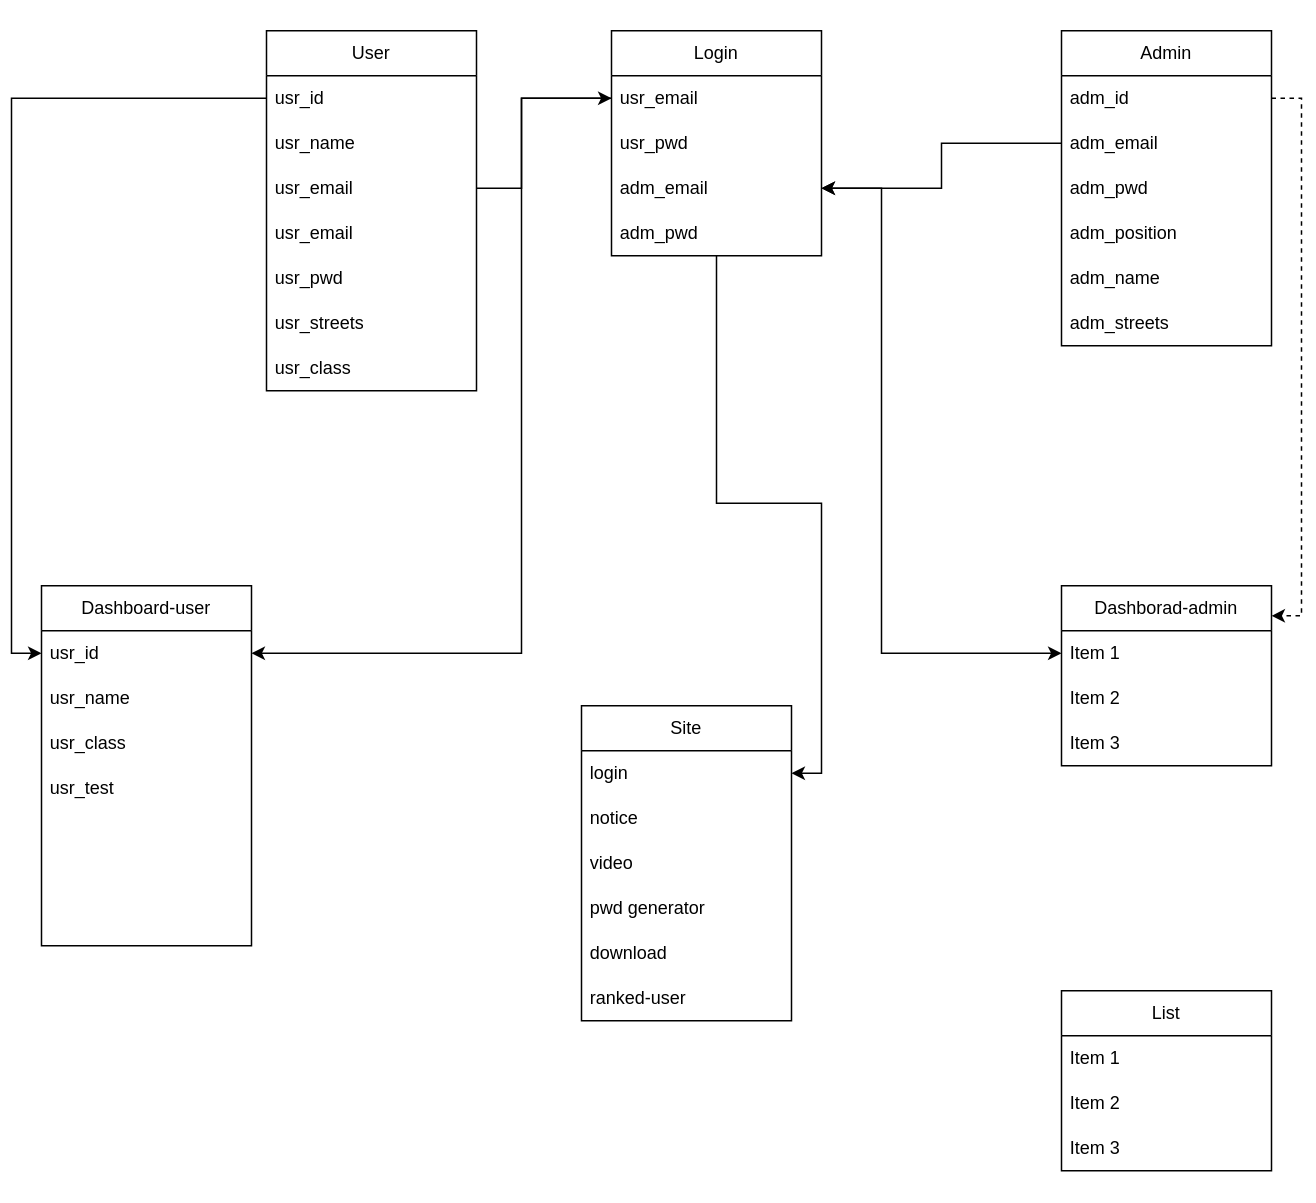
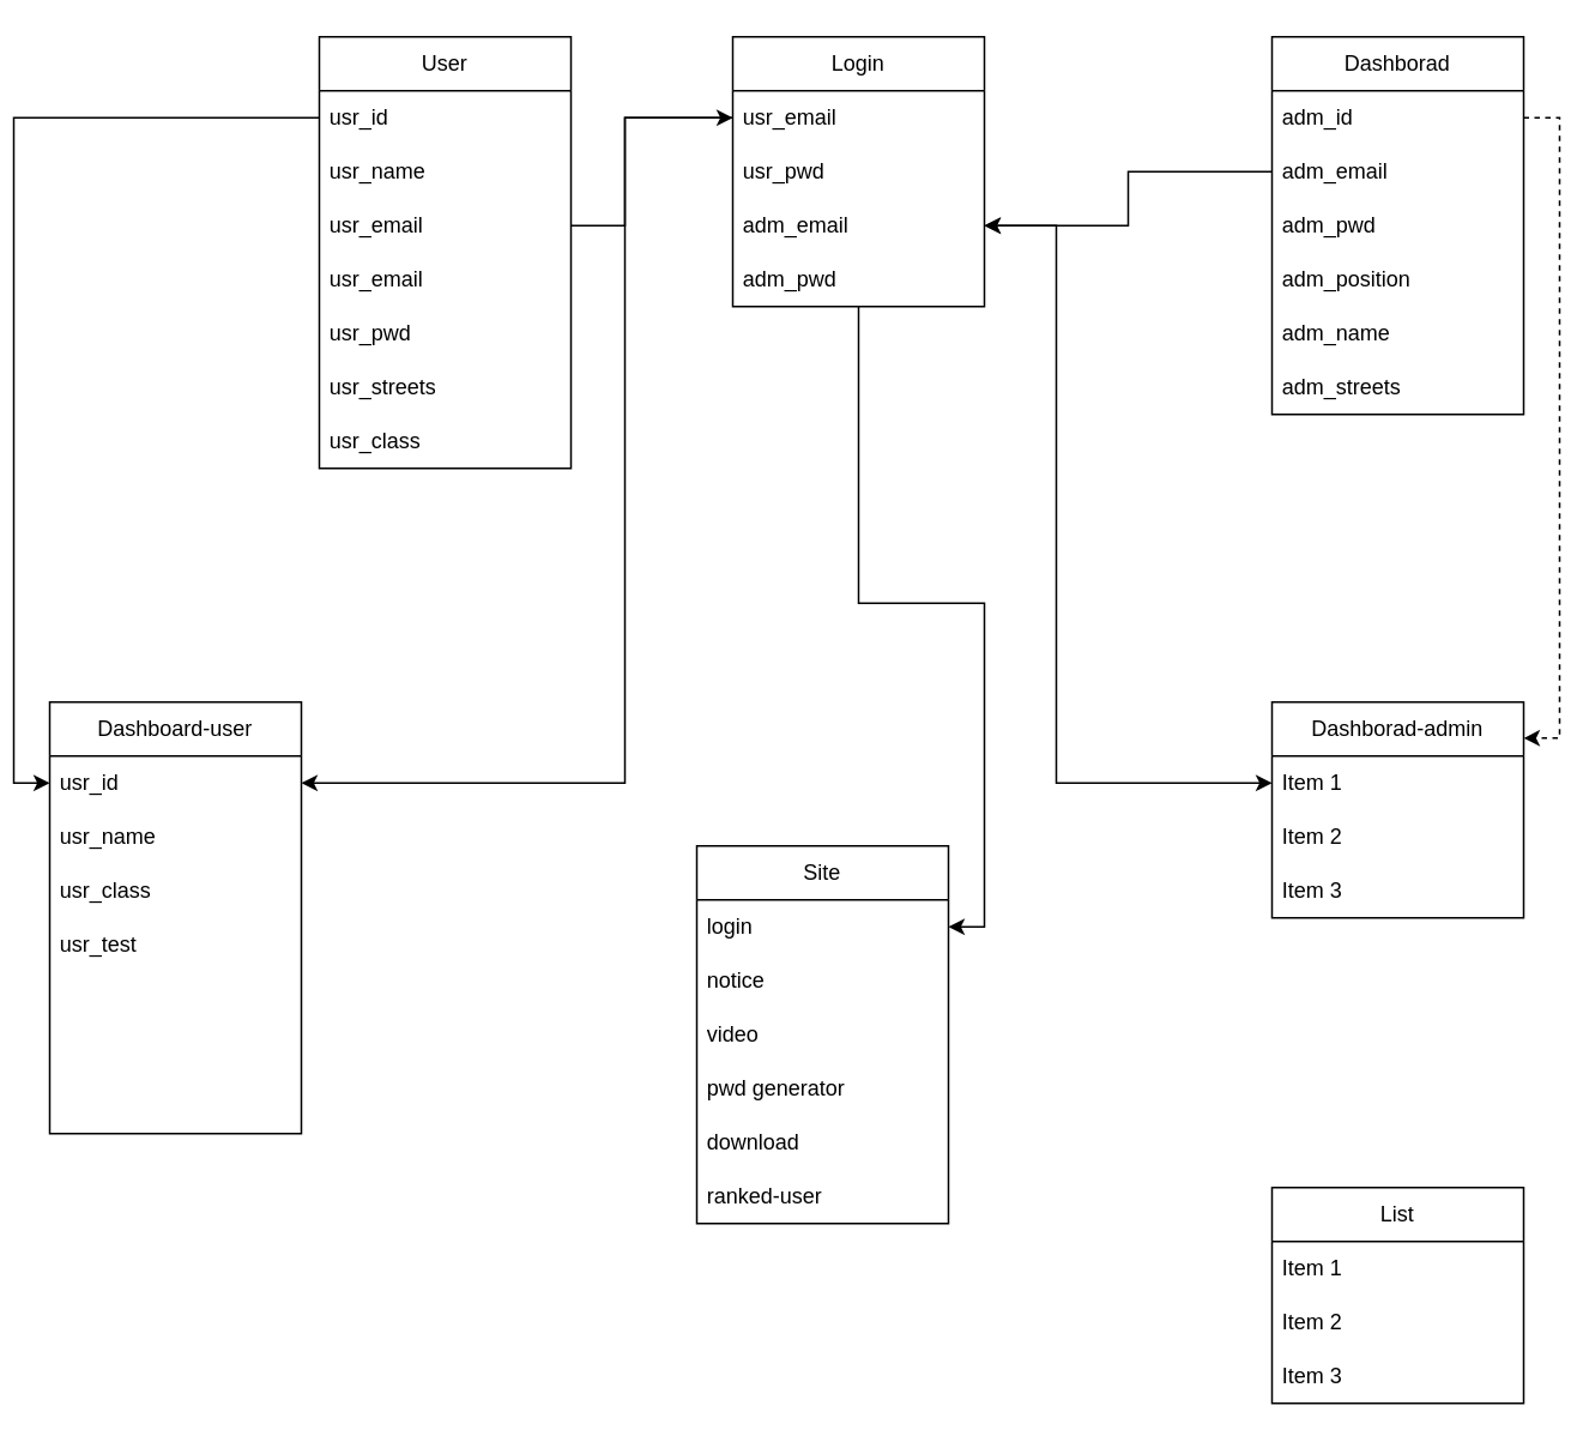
  <mxCell id="0" />
  <mxCell id="1" parent="0" />
  <mxCell id="2" value="User" style="swimlane;fontStyle=0;childLayout=stackLayout;horizontal=1;startSize=30;horizontalStack=0;resizeParent=1;resizeParentMax=0;resizeLast=0;collapsible=1;marginBottom=0;whiteSpace=wrap;html=1;" vertex="1" parent="1"><mxGeometry x="170" y="20" width="140" height="240" as="geometry" /></mxCell>
  <mxCell id="3" value="usr_id" style="text;strokeColor=none;fillColor=none;align=left;verticalAlign=middle;spacingLeft=4;spacingRight=4;overflow=hidden;points=[[0,0.5],[1,0.5]];portConstraint=eastwest;rotatable=0;whiteSpace=wrap;html=1;" vertex="1" parent="2"><mxGeometry y="30" width="140" height="30" as="geometry" /></mxCell>
  <mxCell id="4" value="usr_name" style="text;strokeColor=none;fillColor=none;align=left;verticalAlign=middle;spacingLeft=4;spacingRight=4;overflow=hidden;points=[[0,0.5],[1,0.5]];portConstraint=eastwest;rotatable=0;whiteSpace=wrap;html=1;" vertex="1" parent="2"><mxGeometry y="60" width="140" height="30" as="geometry" /></mxCell>
  <mxCell id="5" value="usr_email" style="text;strokeColor=none;fillColor=none;align=left;verticalAlign=middle;spacingLeft=4;spacingRight=4;overflow=hidden;points=[[0,0.5],[1,0.5]];portConstraint=eastwest;rotatable=0;whiteSpace=wrap;html=1;" vertex="1" parent="2"><mxGeometry y="90" width="140" height="30" as="geometry" /></mxCell>
  <mxCell id="6" value="usr_email" style="text;strokeColor=none;fillColor=none;align=left;verticalAlign=middle;spacingLeft=4;spacingRight=4;overflow=hidden;points=[[0,0.5],[1,0.5]];portConstraint=eastwest;rotatable=0;whiteSpace=wrap;html=1;" vertex="1" parent="2"><mxGeometry y="120" width="140" height="30" as="geometry" /></mxCell>
  <mxCell id="7" value="usr_pwd" style="text;strokeColor=none;fillColor=none;align=left;verticalAlign=middle;spacingLeft=4;spacingRight=4;overflow=hidden;points=[[0,0.5],[1,0.5]];portConstraint=eastwest;rotatable=0;whiteSpace=wrap;html=1;" vertex="1" parent="2"><mxGeometry y="150" width="140" height="30" as="geometry" /></mxCell>
  <mxCell id="8" value="usr_streets" style="text;strokeColor=none;fillColor=none;align=left;verticalAlign=middle;spacingLeft=4;spacingRight=4;overflow=hidden;points=[[0,0.5],[1,0.5]];portConstraint=eastwest;rotatable=0;whiteSpace=wrap;html=1;" vertex="1" parent="2"><mxGeometry y="180" width="140" height="30" as="geometry" /></mxCell>
  <mxCell id="9" value="usr_class" style="text;strokeColor=none;fillColor=none;align=left;verticalAlign=middle;spacingLeft=4;spacingRight=4;overflow=hidden;points=[[0,0.5],[1,0.5]];portConstraint=eastwest;rotatable=0;whiteSpace=wrap;html=1;" vertex="1" parent="2"><mxGeometry y="210" width="140" height="30" as="geometry" /></mxCell>
  <mxCell id="10" style="edgeStyle=orthogonalEdgeStyle;rounded=0;orthogonalLoop=1;jettySize=auto;html=1;" edge="1" parent="1" source="11" target="17"><mxGeometry relative="1" as="geometry" /></mxCell>
  <mxCell id="11" value="Login" style="swimlane;fontStyle=0;childLayout=stackLayout;horizontal=1;startSize=30;horizontalStack=0;resizeParent=1;resizeParentMax=0;resizeLast=0;collapsible=1;marginBottom=0;whiteSpace=wrap;html=1;" vertex="1" parent="1"><mxGeometry x="400" y="20" width="140" height="150" as="geometry" /></mxCell>
  <mxCell id="12" value="usr_email" style="text;strokeColor=none;fillColor=none;align=left;verticalAlign=middle;spacingLeft=4;spacingRight=4;overflow=hidden;points=[[0,0.5],[1,0.5]];portConstraint=eastwest;rotatable=0;whiteSpace=wrap;html=1;" vertex="1" parent="11"><mxGeometry y="30" width="140" height="30" as="geometry" /></mxCell>
  <mxCell id="13" value="usr_pwd" style="text;strokeColor=none;fillColor=none;align=left;verticalAlign=middle;spacingLeft=4;spacingRight=4;overflow=hidden;points=[[0,0.5],[1,0.5]];portConstraint=eastwest;rotatable=0;whiteSpace=wrap;html=1;" vertex="1" parent="11"><mxGeometry y="60" width="140" height="30" as="geometry" /></mxCell>
  <mxCell id="14" value="adm_email" style="text;strokeColor=none;fillColor=none;align=left;verticalAlign=middle;spacingLeft=4;spacingRight=4;overflow=hidden;points=[[0,0.5],[1,0.5]];portConstraint=eastwest;rotatable=0;whiteSpace=wrap;html=1;" vertex="1" parent="11"><mxGeometry y="90" width="140" height="30" as="geometry" /></mxCell>
  <mxCell id="15" value="adm_pwd" style="text;strokeColor=none;fillColor=none;align=left;verticalAlign=middle;spacingLeft=4;spacingRight=4;overflow=hidden;points=[[0,0.5],[1,0.5]];portConstraint=eastwest;rotatable=0;whiteSpace=wrap;html=1;" vertex="1" parent="11"><mxGeometry y="120" width="140" height="30" as="geometry" /></mxCell>
  <mxCell id="16" value="Site" style="swimlane;fontStyle=0;childLayout=stackLayout;horizontal=1;startSize=30;horizontalStack=0;resizeParent=1;resizeParentMax=0;resizeLast=0;collapsible=1;marginBottom=0;whiteSpace=wrap;html=1;" vertex="1" parent="1"><mxGeometry x="380" y="470" width="140" height="210" as="geometry" /></mxCell>
  <mxCell id="17" value="login" style="text;strokeColor=none;fillColor=none;align=left;verticalAlign=middle;spacingLeft=4;spacingRight=4;overflow=hidden;points=[[0,0.5],[1,0.5]];portConstraint=eastwest;rotatable=0;whiteSpace=wrap;html=1;" vertex="1" parent="16"><mxGeometry y="30" width="140" height="30" as="geometry" /></mxCell>
  <mxCell id="18" value="notice" style="text;strokeColor=none;fillColor=none;align=left;verticalAlign=middle;spacingLeft=4;spacingRight=4;overflow=hidden;points=[[0,0.5],[1,0.5]];portConstraint=eastwest;rotatable=0;whiteSpace=wrap;html=1;" vertex="1" parent="16"><mxGeometry y="60" width="140" height="30" as="geometry" /></mxCell>
  <mxCell id="19" value="video" style="text;strokeColor=none;fillColor=none;align=left;verticalAlign=middle;spacingLeft=4;spacingRight=4;overflow=hidden;points=[[0,0.5],[1,0.5]];portConstraint=eastwest;rotatable=0;whiteSpace=wrap;html=1;" vertex="1" parent="16"><mxGeometry y="90" width="140" height="30" as="geometry" /></mxCell>
  <mxCell id="20" value="pwd generator" style="text;strokeColor=none;fillColor=none;align=left;verticalAlign=middle;spacingLeft=4;spacingRight=4;overflow=hidden;points=[[0,0.5],[1,0.5]];portConstraint=eastwest;rotatable=0;whiteSpace=wrap;html=1;" vertex="1" parent="16"><mxGeometry y="120" width="140" height="30" as="geometry" /></mxCell>
  <mxCell id="21" value="download" style="text;strokeColor=none;fillColor=none;align=left;verticalAlign=middle;spacingLeft=4;spacingRight=4;overflow=hidden;points=[[0,0.5],[1,0.5]];portConstraint=eastwest;rotatable=0;whiteSpace=wrap;html=1;" vertex="1" parent="16"><mxGeometry y="150" width="140" height="30" as="geometry" /></mxCell>
  <mxCell id="22" value="ranked-user" style="text;strokeColor=none;fillColor=none;align=left;verticalAlign=middle;spacingLeft=4;spacingRight=4;overflow=hidden;points=[[0,0.5],[1,0.5]];portConstraint=eastwest;rotatable=0;whiteSpace=wrap;html=1;" vertex="1" parent="16"><mxGeometry y="180" width="140" height="30" as="geometry" /></mxCell>
  <mxCell id="23" value="Dashboard-user" style="swimlane;fontStyle=0;childLayout=stackLayout;horizontal=1;startSize=30;horizontalStack=0;resizeParent=1;resizeParentMax=0;resizeLast=0;collapsible=1;marginBottom=0;whiteSpace=wrap;html=1;" vertex="1" parent="1"><mxGeometry x="20" y="390" width="140" height="240" as="geometry" /></mxCell>
  <mxCell id="24" value="usr_id" style="text;strokeColor=none;fillColor=none;align=left;verticalAlign=middle;spacingLeft=4;spacingRight=4;overflow=hidden;points=[[0,0.5],[1,0.5]];portConstraint=eastwest;rotatable=0;whiteSpace=wrap;html=1;" vertex="1" parent="23"><mxGeometry y="30" width="140" height="30" as="geometry" /></mxCell>
  <mxCell id="25" value="usr_name" style="text;strokeColor=none;fillColor=none;align=left;verticalAlign=middle;spacingLeft=4;spacingRight=4;overflow=hidden;points=[[0,0.5],[1,0.5]];portConstraint=eastwest;rotatable=0;whiteSpace=wrap;html=1;" vertex="1" parent="23"><mxGeometry y="60" width="140" height="30" as="geometry" /></mxCell>
  <mxCell id="26" value="usr_class" style="text;strokeColor=none;fillColor=none;align=left;verticalAlign=middle;spacingLeft=4;spacingRight=4;overflow=hidden;points=[[0,0.5],[1,0.5]];portConstraint=eastwest;rotatable=0;whiteSpace=wrap;html=1;" vertex="1" parent="23"><mxGeometry y="90" width="140" height="30" as="geometry" /></mxCell>
  <mxCell id="27" value="usr_test" style="text;strokeColor=none;fillColor=none;align=left;verticalAlign=middle;spacingLeft=4;spacingRight=4;overflow=hidden;points=[[0,0.5],[1,0.5]];portConstraint=eastwest;rotatable=0;whiteSpace=wrap;html=1;" vertex="1" parent="23"><mxGeometry y="120" width="140" height="30" as="geometry" /></mxCell>
  <mxCell id="28" style="text;strokeColor=none;fillColor=none;align=left;verticalAlign=middle;spacingLeft=4;spacingRight=4;overflow=hidden;points=[[0,0.5],[1,0.5]];portConstraint=eastwest;rotatable=0;whiteSpace=wrap;html=1;" vertex="1" parent="23"><mxGeometry y="150" width="140" height="30" as="geometry" /></mxCell>
  <mxCell id="29" style="text;strokeColor=none;fillColor=none;align=left;verticalAlign=middle;spacingLeft=4;spacingRight=4;overflow=hidden;points=[[0,0.5],[1,0.5]];portConstraint=eastwest;rotatable=0;whiteSpace=wrap;html=1;" vertex="1" parent="23"><mxGeometry y="180" width="140" height="30" as="geometry" /></mxCell>
  <mxCell id="30" style="text;strokeColor=none;fillColor=none;align=left;verticalAlign=middle;spacingLeft=4;spacingRight=4;overflow=hidden;points=[[0,0.5],[1,0.5]];portConstraint=eastwest;rotatable=0;whiteSpace=wrap;html=1;" vertex="1" parent="23"><mxGeometry y="210" width="140" height="30" as="geometry" /></mxCell>
  <mxCell id="31" value="Dashborad-admin" style="swimlane;fontStyle=0;childLayout=stackLayout;horizontal=1;startSize=30;horizontalStack=0;resizeParent=1;resizeParentMax=0;resizeLast=0;collapsible=1;marginBottom=0;whiteSpace=wrap;html=1;" vertex="1" parent="1"><mxGeometry x="700" y="390" width="140" height="120" as="geometry" /></mxCell>
  <mxCell id="32" value="Item 1" style="text;strokeColor=none;fillColor=none;align=left;verticalAlign=middle;spacingLeft=4;spacingRight=4;overflow=hidden;points=[[0,0.5],[1,0.5]];portConstraint=eastwest;rotatable=0;whiteSpace=wrap;html=1;" vertex="1" parent="31"><mxGeometry y="30" width="140" height="30" as="geometry" /></mxCell>
  <mxCell id="33" value="Item 2" style="text;strokeColor=none;fillColor=none;align=left;verticalAlign=middle;spacingLeft=4;spacingRight=4;overflow=hidden;points=[[0,0.5],[1,0.5]];portConstraint=eastwest;rotatable=0;whiteSpace=wrap;html=1;" vertex="1" parent="31"><mxGeometry y="60" width="140" height="30" as="geometry" /></mxCell>
  <mxCell id="34" value="Item 3" style="text;strokeColor=none;fillColor=none;align=left;verticalAlign=middle;spacingLeft=4;spacingRight=4;overflow=hidden;points=[[0,0.5],[1,0.5]];portConstraint=eastwest;rotatable=0;whiteSpace=wrap;html=1;" vertex="1" parent="31"><mxGeometry y="90" width="140" height="30" as="geometry" /></mxCell>
  <mxCell id="35" value="" style="endArrow=classic;startArrow=classic;html=1;rounded=0;exitX=1;exitY=0.5;exitDx=0;exitDy=0;entryX=0;entryY=0.5;entryDx=0;entryDy=0;" edge="1" parent="1" source="14" target="32"><mxGeometry width="50" height="50" relative="1" as="geometry"><mxPoint x="570" y="410" as="sourcePoint" /><mxPoint x="810" y="40" as="targetPoint" /><Array as="points"><mxPoint x="580" y="125" /><mxPoint x="580" y="435" /></Array></mxGeometry></mxCell>
  <mxCell id="36" value="List" style="swimlane;fontStyle=0;childLayout=stackLayout;horizontal=1;startSize=30;horizontalStack=0;resizeParent=1;resizeParentMax=0;resizeLast=0;collapsible=1;marginBottom=0;whiteSpace=wrap;html=1;" vertex="1" parent="1"><mxGeometry x="700" y="660" width="140" height="120" as="geometry" /></mxCell>
  <mxCell id="37" value="Item 1" style="text;strokeColor=none;fillColor=none;align=left;verticalAlign=middle;spacingLeft=4;spacingRight=4;overflow=hidden;points=[[0,0.5],[1,0.5]];portConstraint=eastwest;rotatable=0;whiteSpace=wrap;html=1;" vertex="1" parent="36"><mxGeometry y="30" width="140" height="30" as="geometry" /></mxCell>
  <mxCell id="38" value="Item 2" style="text;strokeColor=none;fillColor=none;align=left;verticalAlign=middle;spacingLeft=4;spacingRight=4;overflow=hidden;points=[[0,0.5],[1,0.5]];portConstraint=eastwest;rotatable=0;whiteSpace=wrap;html=1;" vertex="1" parent="36"><mxGeometry y="60" width="140" height="30" as="geometry" /></mxCell>
  <mxCell id="39" value="Item 3" style="text;strokeColor=none;fillColor=none;align=left;verticalAlign=middle;spacingLeft=4;spacingRight=4;overflow=hidden;points=[[0,0.5],[1,0.5]];portConstraint=eastwest;rotatable=0;whiteSpace=wrap;html=1;" vertex="1" parent="36"><mxGeometry y="90" width="140" height="30" as="geometry" /></mxCell>
- <mxCell id="40" value="Admin" style="swimlane;fontStyle=0;childLayout=stackLayout;horizontal=1;startSize=30;horizontalStack=0;resizeParent=1;resizeParentMax=0;resizeLast=0;collapsible=1;marginBottom=0;whiteSpace=wrap;html=1;" vertex="1" parent="1"><mxGeometry x="700" y="20" width="140" height="210" as="geometry" /></mxCell>
+ <mxCell id="40" value="Dashborad" style="swimlane;fontStyle=0;childLayout=stackLayout;horizontal=1;startSize=30;horizontalStack=0;resizeParent=1;resizeParentMax=0;resizeLast=0;collapsible=1;marginBottom=0;whiteSpace=wrap;html=1;" vertex="1" parent="1"><mxGeometry x="700" y="20" width="140" height="210" as="geometry" /></mxCell>
  <mxCell id="41" value="adm_id" style="text;strokeColor=none;fillColor=none;align=left;verticalAlign=middle;spacingLeft=4;spacingRight=4;overflow=hidden;points=[[0,0.5],[1,0.5]];portConstraint=eastwest;rotatable=0;whiteSpace=wrap;html=1;" vertex="1" parent="40"><mxGeometry y="30" width="140" height="30" as="geometry" /></mxCell>
  <mxCell id="42" value="adm_email" style="text;strokeColor=none;fillColor=none;align=left;verticalAlign=middle;spacingLeft=4;spacingRight=4;overflow=hidden;points=[[0,0.5],[1,0.5]];portConstraint=eastwest;rotatable=0;whiteSpace=wrap;html=1;" vertex="1" parent="40"><mxGeometry y="60" width="140" height="30" as="geometry" /></mxCell>
  <mxCell id="43" value="adm_pwd" style="text;strokeColor=none;fillColor=none;align=left;verticalAlign=middle;spacingLeft=4;spacingRight=4;overflow=hidden;points=[[0,0.5],[1,0.5]];portConstraint=eastwest;rotatable=0;whiteSpace=wrap;html=1;" vertex="1" parent="40"><mxGeometry y="90" width="140" height="30" as="geometry" /></mxCell>
  <mxCell id="44" value="adm_position" style="text;strokeColor=none;fillColor=none;align=left;verticalAlign=middle;spacingLeft=4;spacingRight=4;overflow=hidden;points=[[0,0.5],[1,0.5]];portConstraint=eastwest;rotatable=0;whiteSpace=wrap;html=1;" vertex="1" parent="40"><mxGeometry y="120" width="140" height="30" as="geometry" /></mxCell>
  <mxCell id="45" value="adm_name" style="text;strokeColor=none;fillColor=none;align=left;verticalAlign=middle;spacingLeft=4;spacingRight=4;overflow=hidden;points=[[0,0.5],[1,0.5]];portConstraint=eastwest;rotatable=0;whiteSpace=wrap;html=1;" vertex="1" parent="40"><mxGeometry y="150" width="140" height="30" as="geometry" /></mxCell>
  <mxCell id="46" value="adm_streets" style="text;strokeColor=none;fillColor=none;align=left;verticalAlign=middle;spacingLeft=4;spacingRight=4;overflow=hidden;points=[[0,0.5],[1,0.5]];portConstraint=eastwest;rotatable=0;whiteSpace=wrap;html=1;" vertex="1" parent="40"><mxGeometry y="180" width="140" height="30" as="geometry" /></mxCell>
  <mxCell id="47" style="edgeStyle=orthogonalEdgeStyle;rounded=0;orthogonalLoop=1;jettySize=auto;html=1;exitX=0;exitY=0.5;exitDx=0;exitDy=0;entryX=1;entryY=0.5;entryDx=0;entryDy=0;" edge="1" parent="1" source="42" target="14"><mxGeometry relative="1" as="geometry" /></mxCell>
  <mxCell id="48" style="edgeStyle=orthogonalEdgeStyle;rounded=0;orthogonalLoop=1;jettySize=auto;html=1;exitX=1;exitY=0.5;exitDx=0;exitDy=0;entryX=1;entryY=0.167;entryDx=0;entryDy=0;entryPerimeter=0;dashed=1;" edge="1" parent="1" source="41" target="31"><mxGeometry relative="1" as="geometry" /></mxCell>
  <mxCell id="49" style="edgeStyle=orthogonalEdgeStyle;rounded=0;orthogonalLoop=1;jettySize=auto;html=1;entryX=0;entryY=0.5;entryDx=0;entryDy=0;" edge="1" parent="1" source="3" target="24"><mxGeometry relative="1" as="geometry" /></mxCell>
  <mxCell id="50" style="edgeStyle=orthogonalEdgeStyle;rounded=0;orthogonalLoop=1;jettySize=auto;html=1;exitX=0;exitY=0.5;exitDx=0;exitDy=0;entryX=1;entryY=0.5;entryDx=0;entryDy=0;" edge="1" parent="1" source="12" target="24"><mxGeometry relative="1" as="geometry"><Array as="points"><mxPoint x="340" y="65" /><mxPoint x="340" y="435" /></Array></mxGeometry></mxCell>
  <mxCell id="51" style="edgeStyle=orthogonalEdgeStyle;rounded=0;orthogonalLoop=1;jettySize=auto;html=1;entryX=0;entryY=0.5;entryDx=0;entryDy=0;" edge="1" parent="1" source="5" target="12"><mxGeometry relative="1" as="geometry"><Array as="points"><mxPoint x="340" y="125" /><mxPoint x="340" y="65" /></Array></mxGeometry></mxCell>
